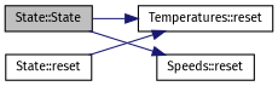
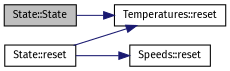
  digraph {
    fontname="Fira Sans"
    rankdir=LR
    node [color=black fillcolor=white fontname="Fira Sans" fontsize=10 shape=record style=filled]
    edge [color=midnightblue fontname="Fira Sans" fontsize=10 labelfontname=Helvetica labelfontsize=10 style=solid]
    n1 [fillcolor=grey75 fontcolor=black height=0.2 label="State::State" width=0.4]
    n2 [height=0.2 label="Temperatures::reset" width=0.4]
    n3 [height=0.2 label="State::reset" width=0.4]
    n4 [height=0.2 label="Speeds::reset" width=0.4]
    n1 -> n2
    n3 -> n2
-   n1 -> n4
+   n3 -> n4
  }
